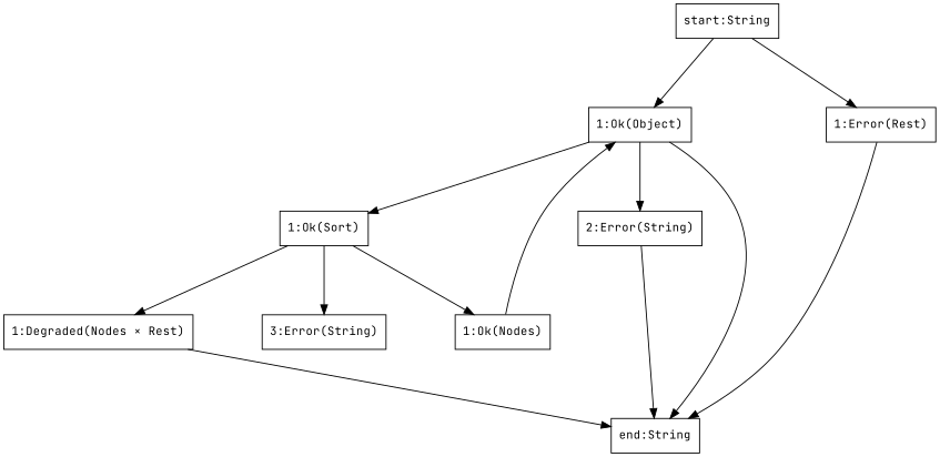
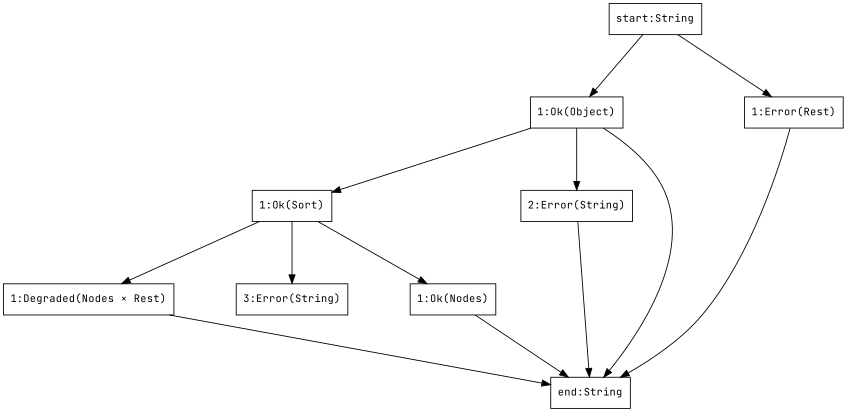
  digraph {
    nodesep=1
    ranksep=1
    node [fontname="JetBrains Mono" fontsize=12 shape=rect]
    "start:String"
    "1:Ok(Object)"
    n3 [label="1:Error(Rest)"]
    "1:Ok(Sort)"
    "2:Error(String)"
    "end:String"
    "1:Ok(Nodes)"
    "1:Degraded(Nodes × Rest)"
    "3:Error(String)"
    "start:String" -> "1:Ok(Object)"
    "start:String" -> n3
    "1:Ok(Object)" -> "1:Ok(Sort)"
    "1:Ok(Object)" -> "2:Error(String)"
    "1:Ok(Object)" -> "end:String"
    n3 -> "end:String"
    "1:Ok(Sort)" -> "1:Ok(Nodes)"
    "1:Ok(Sort)" -> "1:Degraded(Nodes × Rest)"
    "1:Ok(Sort)" -> "3:Error(String)"
    "2:Error(String)" -> "end:String"
-   "1:Ok(Nodes)" -> "1:Ok(Object)"
+   "1:Ok(Nodes)" -> "end:String"
    "1:Degraded(Nodes × Rest)" -> "end:String"
  }
